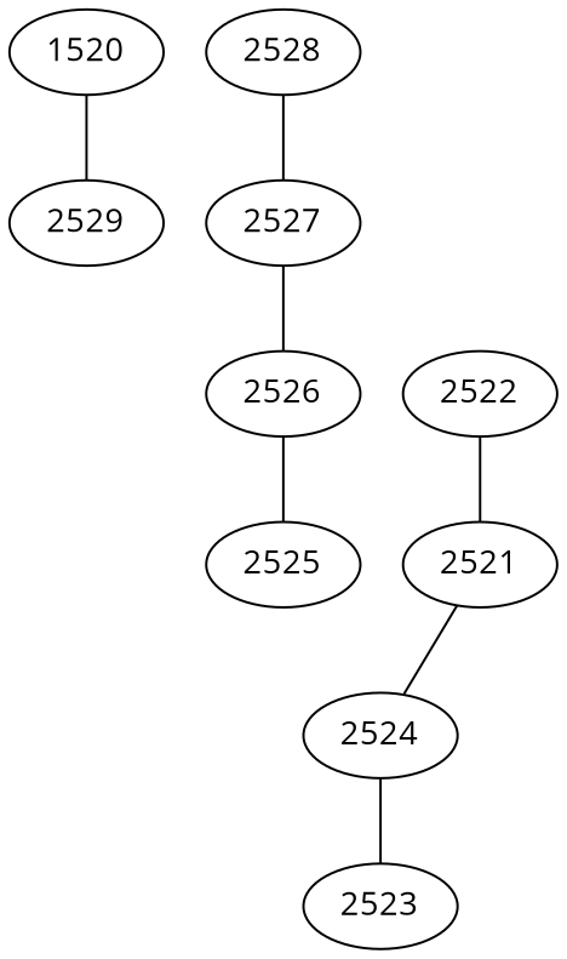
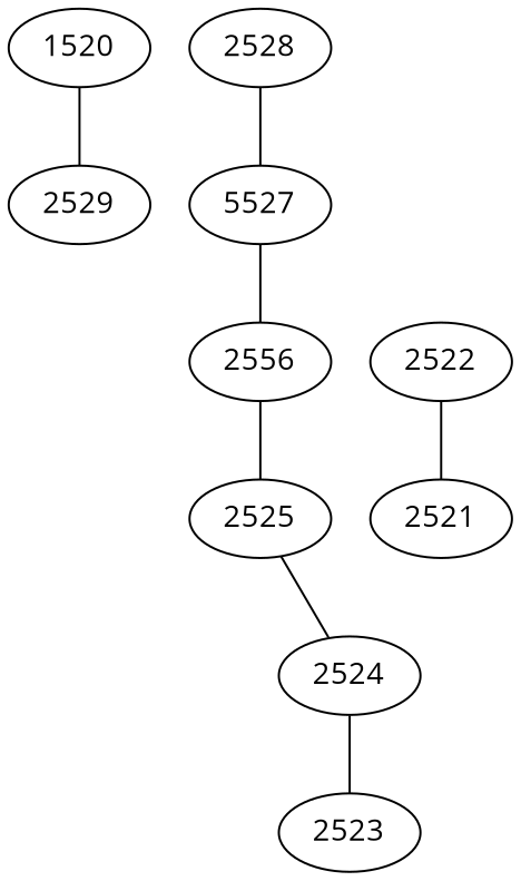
  graph {
    fontname="Open Sans"
    node [fontname="Open Sans"]
    edge [fontname="Open Sans"]
    n1 [label=1520]
    2529
    2528
-   2527
-   2526
+   2527 [label=5527]
+   2526 [label=2556]
    2525
    2524
    2523
    2522
    2521
    n1 -- 2529
    2528 -- 2527
    2527 -- 2526
    2526 -- 2525
-   2521 -- 2524
+   2525 -- 2524
    2524 -- 2523
    2522 -- 2521
  }
